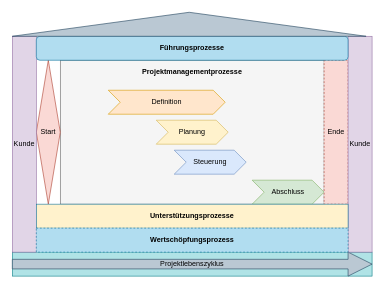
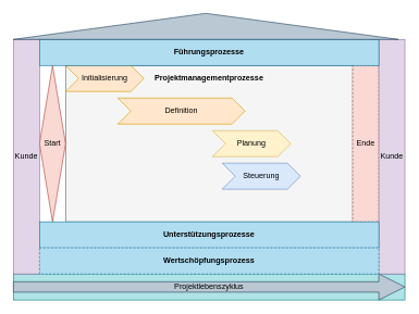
  <mxCell id="0" />
  <mxCell id="1" parent="0" />
  <mxCell id="2" value="" style="rounded=0;whiteSpace=wrap;html=1;fillColor=#b0e3e6;strokeColor=#0e8088;" parent="1" vertex="1"><mxGeometry x="20" y="420" width="600" height="40" as="geometry" /></mxCell>
  <mxCell id="3" value="" style="html=1;shadow=0;dashed=0;align=center;verticalAlign=middle;shape=mxgraph.arrows2.arrow;dy=0.6;dx=40;notch=0;fillColor=#bac8d3;strokeColor=#23445d;sketch=0;" parent="1" vertex="1"><mxGeometry x="20" y="420" width="600" height="40" as="geometry" /></mxCell>
  <mxCell id="4" value="" style="rounded=0;whiteSpace=wrap;html=1;fillColor=#f5f5f5;strokeColor=#666666;fontColor=#333333;" parent="1" vertex="1"><mxGeometry x="100" y="100" width="440" height="240" as="geometry" /></mxCell>
+ <mxCell id="5" value="Initialisierung" style="shape=step;perimeter=stepPerimeter;whiteSpace=wrap;html=1;fixedSize=1;fillColor=#ffe6cc;strokeColor=#d79b00;" parent="1" vertex="1"><mxGeometry x="100" y="100" width="120" height="40" as="geometry" /></mxCell>
  <mxCell id="6" value="Definition" style="shape=step;perimeter=stepPerimeter;whiteSpace=wrap;html=1;fixedSize=1;fillColor=#ffe6cc;strokeColor=#d79b00;" parent="1" vertex="1"><mxGeometry x="180" y="150" width="195" height="40" as="geometry" /></mxCell>
- <mxCell id="7" value="Planung" style="shape=step;perimeter=stepPerimeter;whiteSpace=wrap;html=1;fixedSize=1;fillColor=#fff2cc;strokeColor=#d6b656;" parent="1" vertex="1"><mxGeometry x="260" y="200" width="120" height="40" as="geometry" /></mxCell>
- <mxCell id="8" value="Steuerung" style="shape=step;perimeter=stepPerimeter;whiteSpace=wrap;html=1;fixedSize=1;fillColor=#dae8fc;strokeColor=#6c8ebf;" parent="1" vertex="1"><mxGeometry x="290" y="250" width="120" height="40" as="geometry" /></mxCell>
- <mxCell id="9" value="Abschluss" style="shape=step;perimeter=stepPerimeter;whiteSpace=wrap;html=1;fixedSize=1;fillColor=#d5e8d4;strokeColor=#82b366;" parent="1" vertex="1"><mxGeometry x="420" y="300" width="120" height="40" as="geometry" /></mxCell>
+ <mxCell id="7" value="Planung" style="shape=step;perimeter=stepPerimeter;whiteSpace=wrap;html=1;fixedSize=1;fillColor=#fff2cc;strokeColor=#d6b656;" parent="1" vertex="1"><mxGeometry x="325" y="200" width="120" height="40" as="geometry" /></mxCell>
+ <mxCell id="8" value="Steuerung" style="shape=step;perimeter=stepPerimeter;whiteSpace=wrap;html=1;fixedSize=1;fillColor=#dae8fc;strokeColor=#6c8ebf;" parent="1" vertex="1"><mxGeometry x="340" y="250" width="120" height="40" as="geometry" /></mxCell>
  <mxCell id="10" value="Start" style="rhombus;whiteSpace=wrap;html=1;fillColor=#fad9d5;strokeColor=#ae4132;" parent="1" vertex="1"><mxGeometry x="60" y="100" width="40" height="240" as="geometry" /></mxCell>
  <mxCell id="11" value="Ende" style="rounded=0;whiteSpace=wrap;html=1;fillColor=#fad9d5;strokeColor=#ae4132;dashed=1;" parent="1" vertex="1"><mxGeometry x="540" y="100" width="40" height="240" as="geometry" /></mxCell>
  <mxCell id="12" value="Kunde" style="rounded=0;whiteSpace=wrap;html=1;fillColor=#e1d5e7;strokeColor=#9673a6;" parent="1" vertex="1"><mxGeometry x="20" y="60" width="40" height="360" as="geometry" /></mxCell>
  <mxCell id="13" value="Kunde" style="rounded=0;whiteSpace=wrap;html=1;fillColor=#e1d5e7;strokeColor=#9673a6;" parent="1" vertex="1"><mxGeometry x="580" y="60" width="40" height="360" as="geometry" /></mxCell>
- <mxCell id="14" value="Unterstützungsprozesse" style="rounded=0;whiteSpace=wrap;html=1;fillColor=#fff2cc;strokeColor=#10739e;fontStyle=1;" parent="1" vertex="1"><mxGeometry x="60" y="340" width="520" height="40" as="geometry" /></mxCell>
+ <mxCell id="14" value="Unterstützungsprozesse" style="rounded=0;whiteSpace=wrap;html=1;fillColor=#b1ddf0;strokeColor=#10739e;fontStyle=1" parent="1" vertex="1"><mxGeometry x="60" y="340" width="520" height="40" as="geometry" /></mxCell>
  <mxCell id="15" value="Wertschöpfungsprozess" style="rounded=0;whiteSpace=wrap;html=1;fillColor=#b1ddf0;strokeColor=#10739e;fontStyle=1;dashed=1;" parent="1" vertex="1"><mxGeometry x="60" y="380" width="520" height="40" as="geometry" /></mxCell>
- <mxCell id="16" value="Führungsprozesse" style="whiteSpace=wrap;html=1;fillColor=#b1ddf0;strokeColor=#10739e;fontStyle=1;rounded=1;" parent="1" vertex="1"><mxGeometry x="60" y="60" width="520" height="40" as="geometry" /></mxCell>
+ <mxCell id="16" value="Führungsprozesse" style="rounded=0;whiteSpace=wrap;html=1;fillColor=#b1ddf0;strokeColor=#10739e;fontStyle=1" parent="1" vertex="1"><mxGeometry x="60" y="60" width="520" height="40" as="geometry" /></mxCell>
  <mxCell id="17" value="" style="verticalLabelPosition=bottom;verticalAlign=top;html=1;shape=mxgraph.basic.acute_triangle;dx=0.5;fillColor=#bac8d3;strokeColor=#23445d;" parent="1" vertex="1"><mxGeometry x="20" width="590" height="40" as="geometry" y="20" /></mxCell>
  <mxCell id="18" value="Projektlebenszyklus" style="text;html=1;strokeColor=none;fillColor=none;align=center;verticalAlign=middle;whiteSpace=wrap;rounded=0;shadow=1;sketch=0;opacity=25;" parent="1" vertex="1"><mxGeometry x="20" y="420" width="600" height="40" as="geometry" /></mxCell>
  <mxCell id="19" value="Projektmanagementprozesse" style="text;html=1;strokeColor=none;fillColor=none;align=center;verticalAlign=middle;whiteSpace=wrap;rounded=0;shadow=1;sketch=0;fontStyle=1" parent="1" vertex="1"><mxGeometry x="100" y="100" width="440" height="40" as="geometry" /></mxCell>
